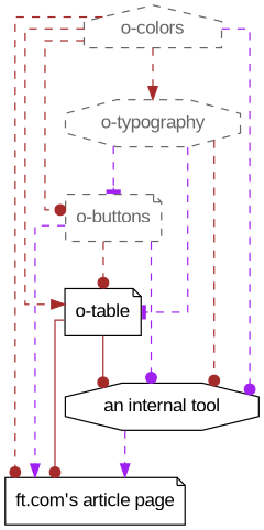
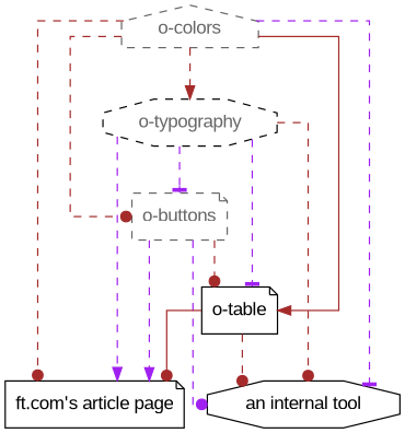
  digraph {
    concentrate=true
    fontname="Liberation Sans"
    splines=ortho
    node [fontname="Liberation Sans" shape=note]
    edge [arrowhead=dot color=brown fontname="Liberation Sans" style=dashed]
    "o-colors" [color="#666666" fontcolor="#666666" shape=house style=dashed]
-   "o-typography" [color="#666666" fontcolor="#666666" shape=octagon style=dashed]
+   "o-typography" [color=black fontcolor="#666666" shape=octagon style=dashed]
    "o-buttons" [color="#666666" fontcolor="#666666" style=dashed]
    "o-table"
    "ft.com's article page"
    "an internal tool" [shape=octagon]
    "o-colors" -> "o-typography" [arrowhead=normal]
    "o-colors" -> "o-buttons"
-   "o-colors" -> "o-table" [arrowhead=normal]
+   "o-colors" -> "o-table" [arrowhead=normal style=solid]
    "o-colors" -> "ft.com's article page"
-   "o-colors" -> "an internal tool" [color=purple]
+   "o-colors" -> "an internal tool" [arrowhead=tee color=purple]
    "o-typography" -> "o-buttons" [arrowhead=tee color=purple]
    "o-typography" -> "o-table" [arrowhead=tee color=purple]
-   "an internal tool" -> "ft.com's article page" [arrowhead=normal color=purple]
+   "o-typography" -> "ft.com's article page" [arrowhead=normal color=purple]
    "o-typography" -> "an internal tool"
    "o-buttons" -> "o-table"
    "o-buttons" -> "ft.com's article page" [arrowhead=normal color=purple]
    "o-buttons" -> "ft.com's article page" [color="#666666" arrowhead=""]
    "o-buttons" -> "an internal tool" [color=purple]
    "o-buttons" -> "an internal tool" [color="#666666" arrowhead=""]
    "o-table" -> "ft.com's article page" [style=""]
-   "o-table" -> "an internal tool" [style=""]
+   "o-table" -> "an internal tool"
  }
